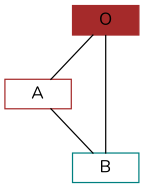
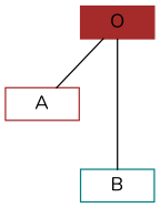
  graph {
    fontname=Nunito
    node [shape=record color=brown fontname=Nunito]
    edge [weight=4 fontname=Nunito]
    n1 [height=.1 label=O style=filled]
    n2 [height=.1 label=A]
    n3 [color=teal height=.1 label=B]
    n1 -- n2
    n1 -- n3 [weight=8]
-   n2 -- n3
  }
